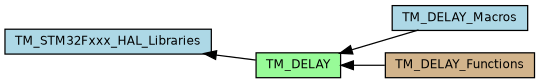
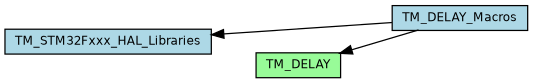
  digraph {
    rankdir=LR
    node [color=black fillcolor=lightblue fontname=Helvetica fontsize=10 shape=record style=filled]
    edge [dir=back fontname=Helvetica fontsize=10 labelfontname=Helvetica labelfontsize=10 shape=plaintext style=solid]
    n1 [fillcolor=palegreen fontcolor=black height=0.2 label=TM_DELAY width=0.4]
    n2 [height=0.2 label=TM_DELAY_Macros width=0.4]
-   n3 [fillcolor=tan height=0.2 label=TM_DELAY_Functions width=0.4]
    n4 [height=0.2 label=TM_STM32Fxxx_HAL_Libraries width=0.4]
    n1 -> n2
-   n1 -> n3
-   n4 -> n1
+   n4 -> n2
  }
